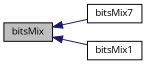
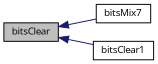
  digraph {
    fontname="Open Sans"
    rankdir=LR
    node [color=black fillcolor=white fontname="Open Sans" fontsize=10 shape=record style=filled]
    edge [color=midnightblue dir=back fontname="Open Sans" fontsize=10 labelfontname=Helvetica labelfontsize=10 style=solid]
-   n1 [fillcolor=grey75 fontcolor=black height=0.2 label=bitsMix width=0.4]
+   n1 [fillcolor=grey75 fontcolor=black height=0.2 label=bitsClear width=0.4]
    n2 [height=0.2 label=bitsMix7 width=0.4]
-   n3 [height=0.2 label=bitsMix1 width=0.4]
+   n3 [height=0.2 label=bitsClear1 width=0.4]
    n1 -> n2
    n1 -> n3
  }
